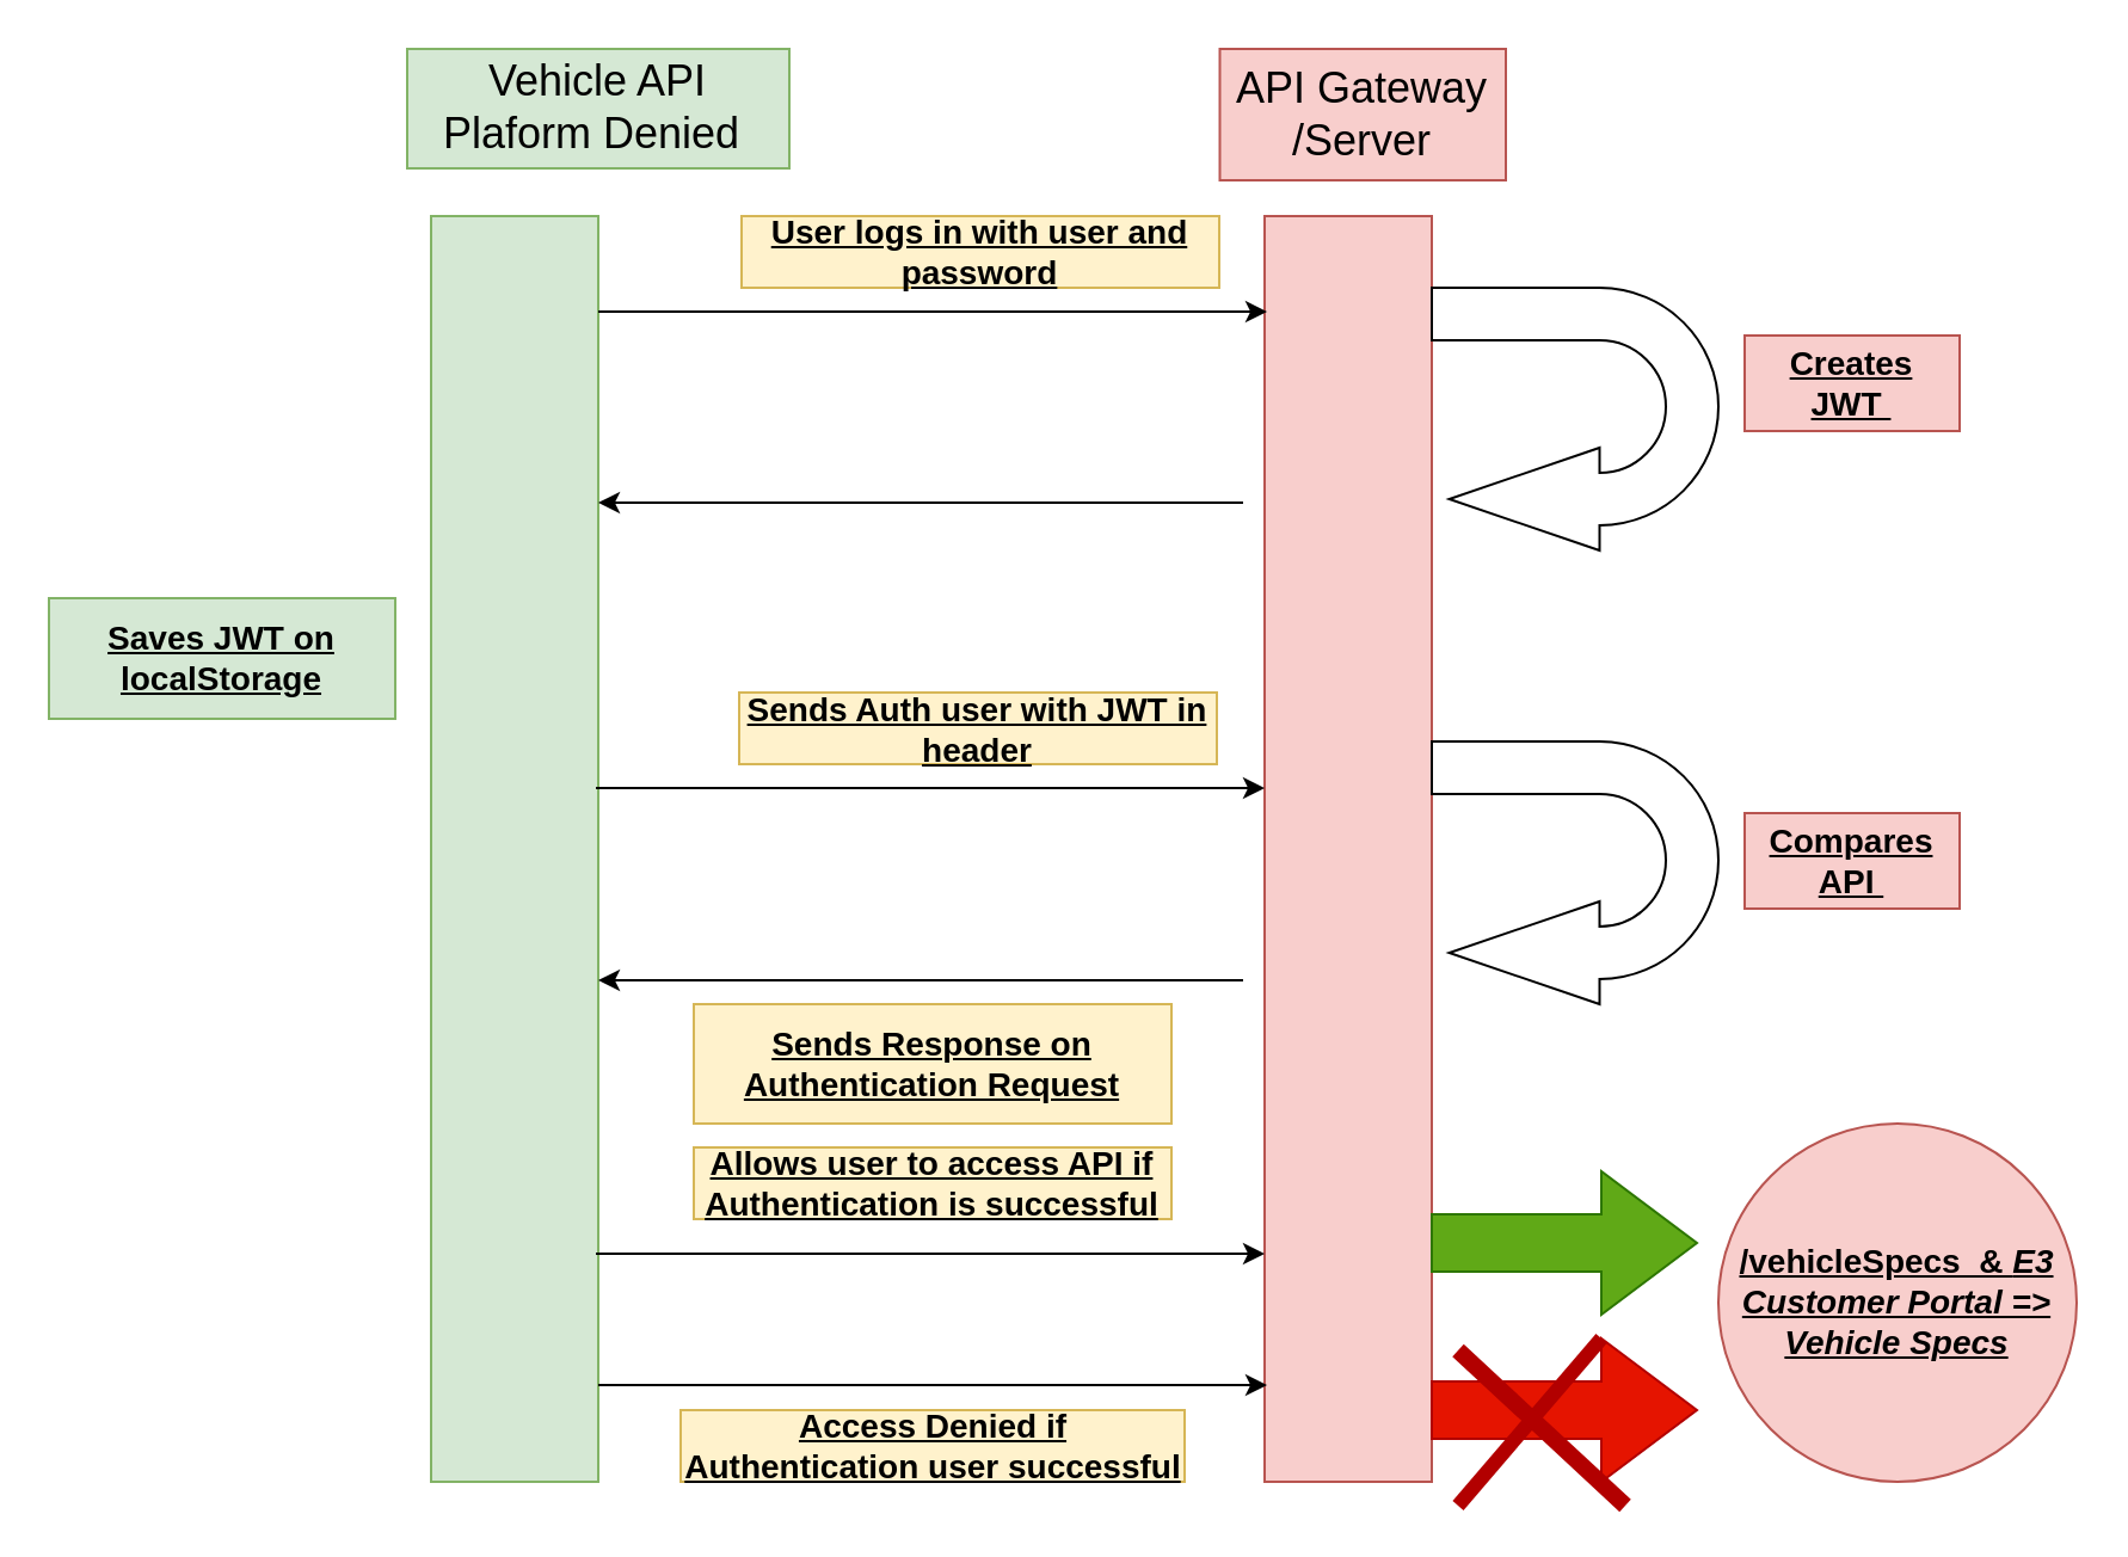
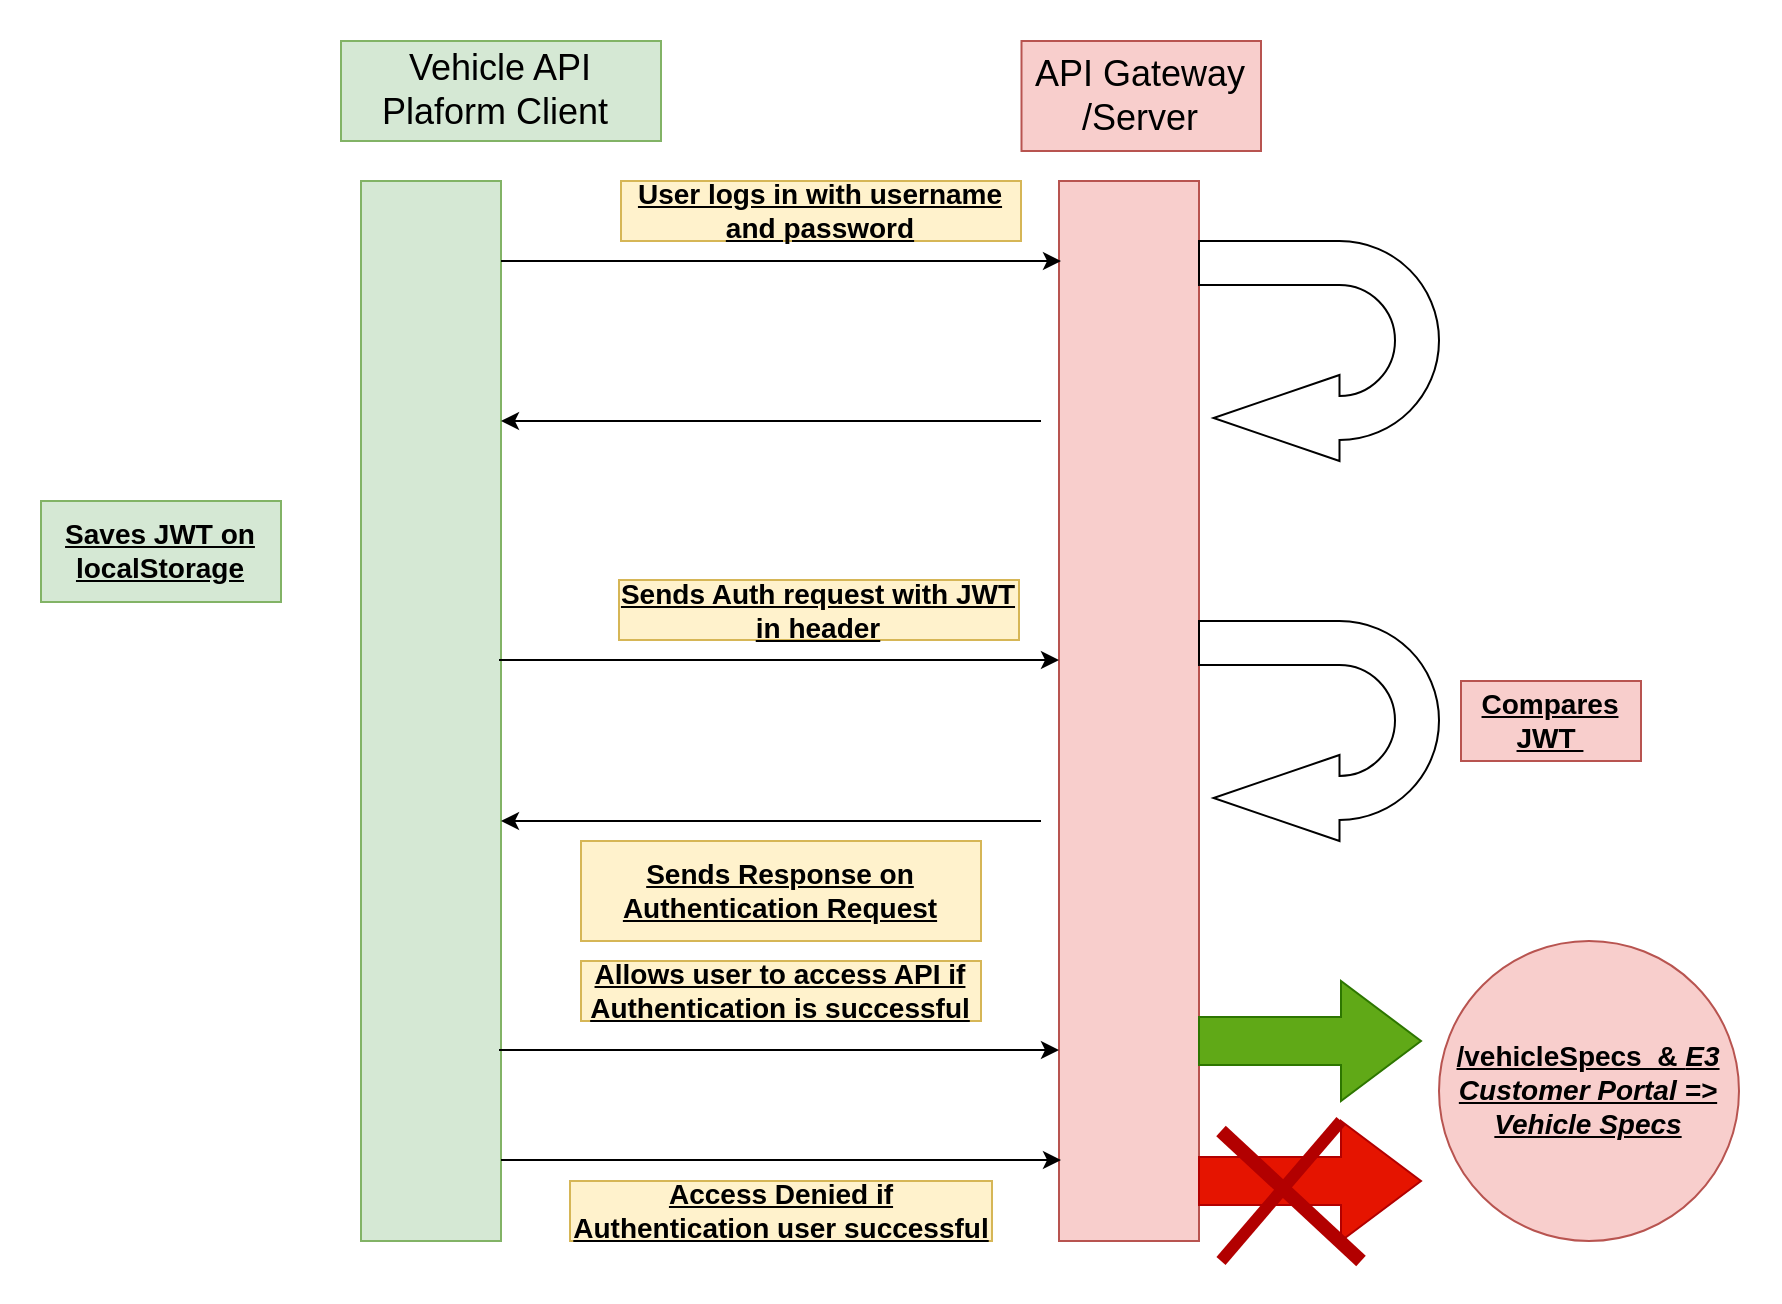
  <mxCell id="0" />
  <mxCell id="1" parent="0" />
  <mxCell id="2" value="" style="html=1;points=[[0,0,0,0,5],[0,1,0,0,-5],[1,0,0,0,5],[1,1,0,0,-5]];perimeter=orthogonalPerimeter;outlineConnect=0;targetShapes=umlLifeline;portConstraint=eastwest;newEdgeStyle={&quot;curved&quot;:0,&quot;rounded&quot;:0};fillColor=#d5e8d4;strokeColor=#82b366;" vertex="1" parent="1"><mxGeometry x="180" y="90" width="70" height="530" as="geometry" /></mxCell>
  <mxCell id="3" value="" style="html=1;points=[[0,0,0,0,5],[0,1,0,0,-5],[1,0,0,0,5],[1,1,0,0,-5]];perimeter=orthogonalPerimeter;outlineConnect=0;targetShapes=umlLifeline;portConstraint=eastwest;newEdgeStyle={&quot;curved&quot;:0,&quot;rounded&quot;:0};fillColor=#f8cecc;strokeColor=#b85450;" vertex="1" parent="1"><mxGeometry x="529" y="90" width="70" height="530" as="geometry" /></mxCell>
- <mxCell id="4" value="&lt;font style=&quot;font-size: 18px;&quot;&gt;Vehicle API Plaform Denied&amp;nbsp;&lt;/font&gt;" style="text;html=1;align=center;verticalAlign=middle;whiteSpace=wrap;rounded=0;fillColor=#d5e8d4;strokeColor=#82b366;" vertex="1" parent="1"><mxGeometry x="170" y="20" width="160" height="50" as="geometry" /></mxCell>
+ <mxCell id="4" value="&lt;font style=&quot;font-size: 18px;&quot;&gt;Vehicle API Plaform Client&amp;nbsp;&lt;/font&gt;" style="text;html=1;align=center;verticalAlign=middle;whiteSpace=wrap;rounded=0;fillColor=#d5e8d4;strokeColor=#82b366;" vertex="1" parent="1"><mxGeometry x="170" y="20" width="160" height="50" as="geometry" /></mxCell>
  <mxCell id="5" value="&lt;font style=&quot;font-size: 18px;&quot;&gt;API Gateway /Server&lt;/font&gt;" style="text;html=1;align=center;verticalAlign=middle;whiteSpace=wrap;rounded=0;fillColor=#f8cecc;strokeColor=#b85450;" vertex="1" parent="1"><mxGeometry x="510.25" y="20" width="119.75" height="55" as="geometry" /></mxCell>
  <mxCell id="6" value="&lt;font style=&quot;font-size: 14px;&quot;&gt;&lt;u style=&quot;&quot;&gt;&lt;b&gt;/vehicleSpecs&amp;nbsp; &amp;amp;&amp;nbsp;&lt;i style=&quot;&quot;&gt;&lt;span style=&quot;line-height: 115%; font-family: Calibri, sans-serif;&quot;&gt;E3&lt;br&gt;Customer Portal =&amp;gt; Vehicle Specs&lt;/span&gt;&lt;/i&gt;&lt;/b&gt;&lt;/u&gt;&lt;/font&gt;" style="ellipse;whiteSpace=wrap;html=1;aspect=fixed;fillColor=#f8cecc;strokeColor=#b85450;rotation=0;" vertex="1" parent="1"><mxGeometry x="719" y="470" width="150" height="150" as="geometry" /></mxCell>
  <mxCell id="7" value="" style="endArrow=classic;html=1;rounded=0;" edge="1" parent="1"><mxGeometry width="50" height="50" relative="1" as="geometry"><mxPoint x="250" y="130" as="sourcePoint" /><mxPoint x="530" y="130" as="targetPoint" /></mxGeometry></mxCell>
- <mxCell id="8" value="&lt;font style=&quot;font-size: 14px;&quot;&gt;&lt;b&gt;&lt;u&gt;User logs in with user and password&lt;/u&gt;&lt;/b&gt;&lt;/font&gt;" style="text;html=1;align=center;verticalAlign=middle;whiteSpace=wrap;rounded=0;fillColor=#fff2cc;strokeColor=#d6b656;" vertex="1" parent="1"><mxGeometry x="310" y="90" width="200" height="30" as="geometry" /></mxCell>
+ <mxCell id="8" value="&lt;font style=&quot;font-size: 14px;&quot;&gt;&lt;b&gt;&lt;u&gt;User logs in with username and password&lt;/u&gt;&lt;/b&gt;&lt;/font&gt;" style="text;html=1;align=center;verticalAlign=middle;whiteSpace=wrap;rounded=0;fillColor=#fff2cc;strokeColor=#d6b656;" vertex="1" parent="1"><mxGeometry x="310" y="90" width="200" height="30" as="geometry" /></mxCell>
  <mxCell id="9" value="" style="html=1;shadow=0;dashed=0;align=center;verticalAlign=middle;shape=mxgraph.arrows2.uTurnArrow;dy=11;arrowHead=43;dx2=62.97;rotation=-180;" vertex="1" parent="1"><mxGeometry x="599" y="120" width="120" height="110" as="geometry" /></mxCell>
- <mxCell id="10" value="&lt;span style=&quot;font-size: 14px;&quot;&gt;&lt;b&gt;&lt;u&gt;Creates JWT&amp;nbsp;&lt;/u&gt;&lt;/b&gt;&lt;/span&gt;" style="text;html=1;align=center;verticalAlign=middle;whiteSpace=wrap;rounded=0;fillColor=#f8cecc;strokeColor=#b85450;" vertex="1" parent="1"><mxGeometry x="730" y="140" width="90" height="40" as="geometry" /></mxCell>
  <mxCell id="11" value="" style="endArrow=classic;html=1;rounded=0;" edge="1" parent="1" target="2"><mxGeometry width="50" height="50" relative="1" as="geometry"><mxPoint x="520" y="210" as="sourcePoint" /><mxPoint x="280" y="190" as="targetPoint" /></mxGeometry></mxCell>
  <mxCell id="12" value="" style="endArrow=classic;html=1;rounded=0;" edge="1" parent="1"><mxGeometry width="50" height="50" relative="1" as="geometry"><mxPoint x="520" y="410" as="sourcePoint" /><mxPoint x="250" y="410" as="targetPoint" /></mxGeometry></mxCell>
  <mxCell id="13" value="&lt;span style=&quot;font-size: 14px;&quot;&gt;&lt;b&gt;&lt;u&gt;Sends Response on Authentication Request&lt;/u&gt;&lt;/b&gt;&lt;/span&gt;" style="text;html=1;align=center;verticalAlign=middle;whiteSpace=wrap;rounded=0;fillColor=#fff2cc;strokeColor=#d6b656;" vertex="1" parent="1"><mxGeometry x="290" y="420" width="200" height="50" as="geometry" /></mxCell>
  <mxCell id="14" value="" style="endArrow=classic;html=1;rounded=0;" edge="1" parent="1"><mxGeometry width="50" height="50" relative="1" as="geometry"><mxPoint x="249" y="329.5" as="sourcePoint" /><mxPoint x="529" y="329.5" as="targetPoint" /></mxGeometry></mxCell>
- <mxCell id="15" value="&lt;font style=&quot;font-size: 14px;&quot;&gt;&lt;b&gt;&lt;u&gt;Sends Auth user with JWT in header&lt;/u&gt;&lt;/b&gt;&lt;/font&gt;" style="text;html=1;align=center;verticalAlign=middle;whiteSpace=wrap;rounded=0;fillColor=#fff2cc;strokeColor=#d6b656;" vertex="1" parent="1"><mxGeometry x="309" y="289.5" width="200" height="30" as="geometry" /></mxCell>
- <mxCell id="16" value="&lt;span style=&quot;font-size: 14px;&quot;&gt;&lt;b&gt;&lt;u&gt;Saves JWT on localStorage&lt;/u&gt;&lt;/b&gt;&lt;/span&gt;" style="text;html=1;align=center;verticalAlign=middle;whiteSpace=wrap;rounded=0;fillColor=#d5e8d4;strokeColor=#82b366;" vertex="1" parent="1"><mxGeometry x="20" y="250" width="145" height="50.5" as="geometry" /></mxCell>
+ <mxCell id="15" value="&lt;font style=&quot;font-size: 14px;&quot;&gt;&lt;b&gt;&lt;u&gt;Sends Auth request with JWT in header&lt;/u&gt;&lt;/b&gt;&lt;/font&gt;" style="text;html=1;align=center;verticalAlign=middle;whiteSpace=wrap;rounded=0;fillColor=#fff2cc;strokeColor=#d6b656;" vertex="1" parent="1"><mxGeometry x="309" y="289.5" width="200" height="30" as="geometry" /></mxCell>
+ <mxCell id="16" value="&lt;span style=&quot;font-size: 14px;&quot;&gt;&lt;b&gt;&lt;u&gt;Saves JWT on localStorage&lt;/u&gt;&lt;/b&gt;&lt;/span&gt;" style="text;html=1;align=center;verticalAlign=middle;whiteSpace=wrap;rounded=0;fillColor=#d5e8d4;strokeColor=#82b366;" vertex="1" parent="1"><mxGeometry x="20" y="250" width="120" height="50.5" as="geometry" /></mxCell>
  <mxCell id="17" value="" style="html=1;shadow=0;dashed=0;align=center;verticalAlign=middle;shape=mxgraph.arrows2.uTurnArrow;dy=11;arrowHead=43;dx2=62.97;rotation=-180;" vertex="1" parent="1"><mxGeometry x="599" y="310" width="120" height="110" as="geometry" /></mxCell>
- <mxCell id="18" value="&lt;span style=&quot;font-size: 14px;&quot;&gt;&lt;b&gt;&lt;u&gt;Compares API&amp;nbsp;&lt;/u&gt;&lt;/b&gt;&lt;/span&gt;" style="text;html=1;align=center;verticalAlign=middle;whiteSpace=wrap;rounded=0;fillColor=#f8cecc;strokeColor=#b85450;" vertex="1" parent="1"><mxGeometry x="730" y="340" width="90" height="40" as="geometry" /></mxCell>
+ <mxCell id="18" value="&lt;span style=&quot;font-size: 14px;&quot;&gt;&lt;b&gt;&lt;u&gt;Compares JWT&amp;nbsp;&lt;/u&gt;&lt;/b&gt;&lt;/span&gt;" style="text;html=1;align=center;verticalAlign=middle;whiteSpace=wrap;rounded=0;fillColor=#f8cecc;strokeColor=#b85450;" vertex="1" parent="1"><mxGeometry x="730" y="340" width="90" height="40" as="geometry" /></mxCell>
  <mxCell id="19" value="" style="endArrow=classic;html=1;rounded=0;" edge="1" parent="1"><mxGeometry width="50" height="50" relative="1" as="geometry"><mxPoint x="249" y="524.5" as="sourcePoint" /><mxPoint x="529" y="524.5" as="targetPoint" /></mxGeometry></mxCell>
  <mxCell id="20" value="&lt;font style=&quot;font-size: 14px;&quot;&gt;&lt;b&gt;&lt;u&gt;Allows user to access API if Authentication is successful&lt;/u&gt;&lt;/b&gt;&lt;/font&gt;" style="text;html=1;align=center;verticalAlign=middle;whiteSpace=wrap;rounded=0;fillColor=#fff2cc;strokeColor=#d6b656;" vertex="1" parent="1"><mxGeometry x="290" y="480" width="200" height="30" as="geometry" /></mxCell>
  <mxCell id="21" value="" style="html=1;shadow=0;dashed=0;align=center;verticalAlign=middle;shape=mxgraph.arrows2.arrow;dy=0.6;dx=40;notch=0;fillColor=#60a917;fontColor=#ffffff;strokeColor=#2D7600;" vertex="1" parent="1"><mxGeometry x="599" y="490" width="111" height="60" as="geometry" /></mxCell>
  <mxCell id="22" value="&lt;span style=&quot;font-size: 14px;&quot;&gt;&lt;b&gt;&lt;u&gt;Access Denied if Authentication user successful&lt;/u&gt;&lt;/b&gt;&lt;/span&gt;" style="text;html=1;align=center;verticalAlign=middle;whiteSpace=wrap;rounded=0;fillColor=#fff2cc;strokeColor=#d6b656;" vertex="1" parent="1"><mxGeometry x="284.5" y="590" width="211" height="30" as="geometry" /></mxCell>
  <mxCell id="23" value="" style="endArrow=classic;html=1;rounded=0;" edge="1" parent="1"><mxGeometry width="50" height="50" relative="1" as="geometry"><mxPoint x="250" y="579.5" as="sourcePoint" /><mxPoint x="530" y="579.5" as="targetPoint" /></mxGeometry></mxCell>
  <mxCell id="24" value="" style="html=1;shadow=0;dashed=0;align=center;verticalAlign=middle;shape=mxgraph.arrows2.arrow;dy=0.6;dx=40;notch=0;fillColor=#e51400;fontColor=#ffffff;strokeColor=#B20000;" vertex="1" parent="1"><mxGeometry x="599" y="560" width="111" height="60" as="geometry" /></mxCell>
  <mxCell id="25" value="" style="endArrow=none;html=1;rounded=0;fillColor=#e51400;strokeColor=#B20000;strokeWidth=6;entryX=0;entryY=0;entryDx=71;entryDy=0;entryPerimeter=0;" edge="1" parent="1" target="24"><mxGeometry width="50" height="50" relative="1" as="geometry"><mxPoint x="610" y="630" as="sourcePoint" /><mxPoint x="660" y="570" as="targetPoint" /></mxGeometry></mxCell>
  <mxCell id="26" value="" style="endArrow=none;html=1;rounded=0;fillColor=#e51400;strokeColor=#B20000;strokeWidth=7;" edge="1" parent="1"><mxGeometry width="50" height="50" relative="1" as="geometry"><mxPoint x="680" y="630" as="sourcePoint" /><mxPoint x="610.002" y="565" as="targetPoint" /></mxGeometry></mxCell>
